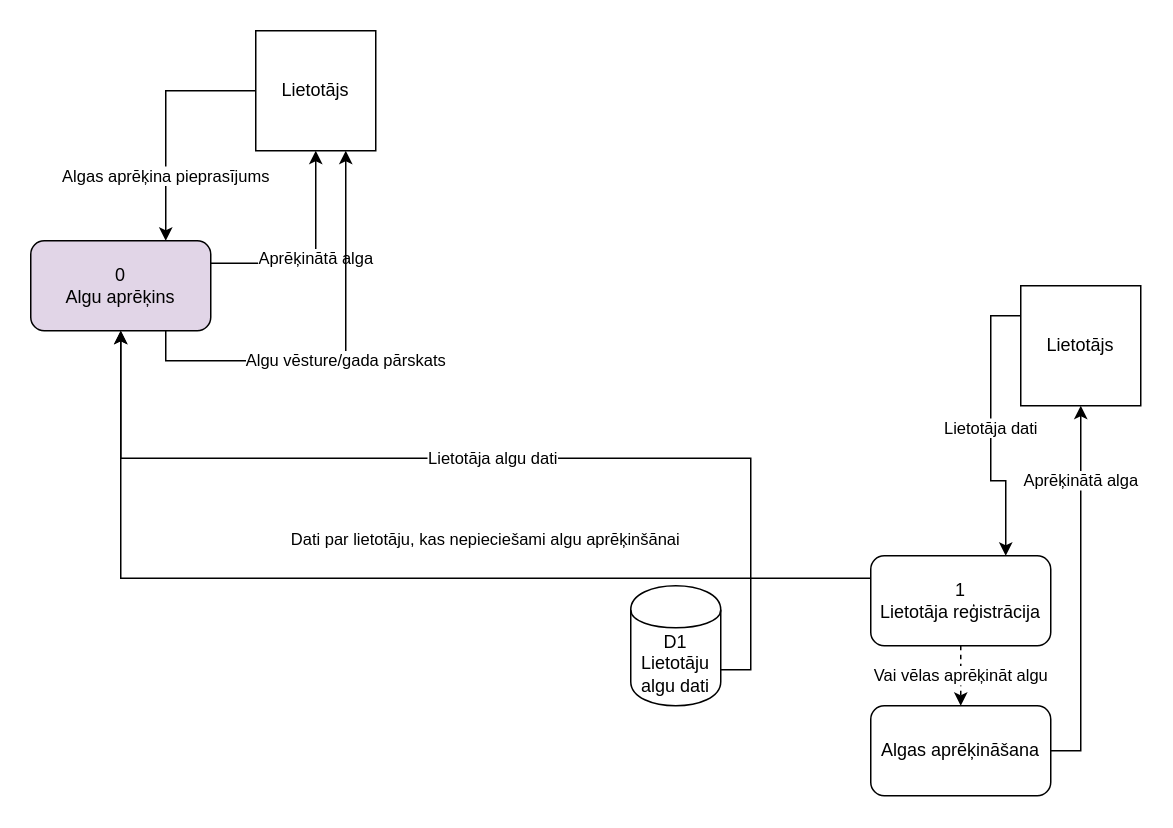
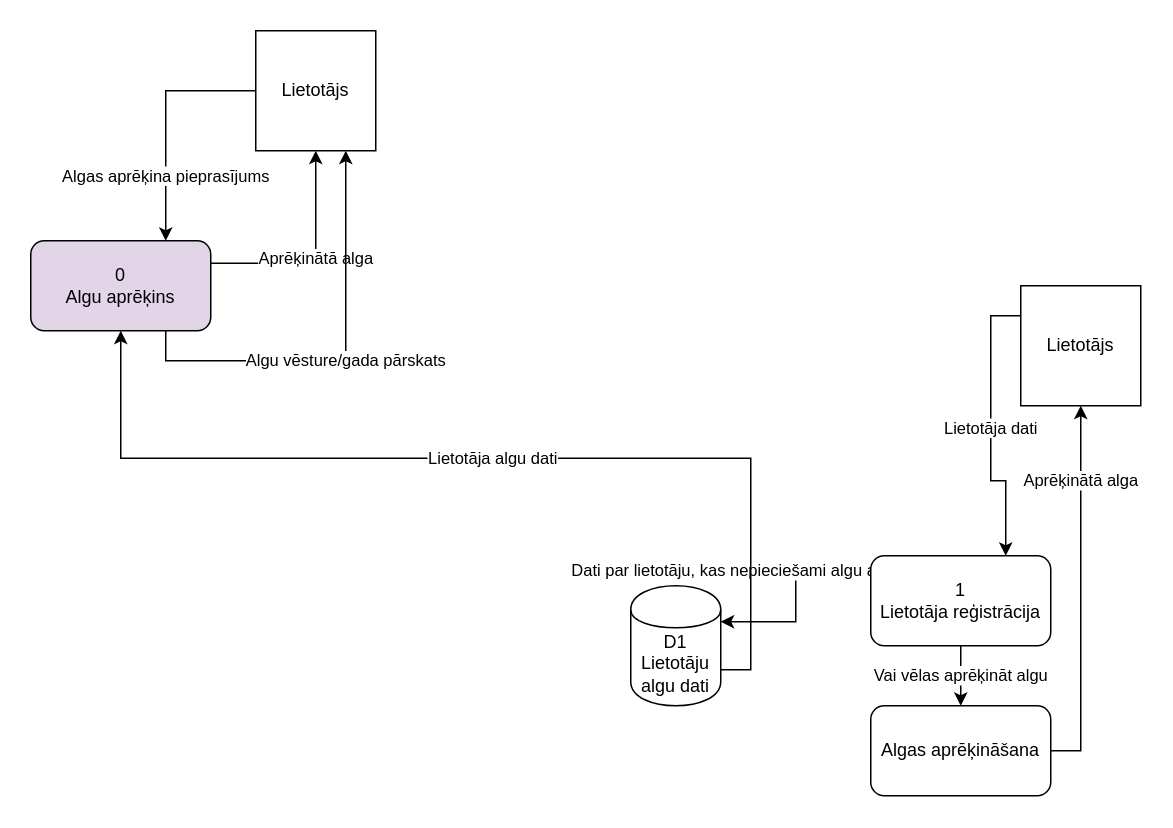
  <mxCell id="0" />
  <mxCell id="1" parent="0" />
  <mxCell id="2" value="Algas aprēķina pieprasījums" style="edgeStyle=orthogonalEdgeStyle;rounded=0;orthogonalLoop=1;jettySize=auto;html=1;exitX=0;exitY=0.5;exitDx=0;exitDy=0;entryX=0.75;entryY=0;entryDx=0;entryDy=0;" parent="1" source="3" target="6" edge="1"><mxGeometry x="0.467" relative="1" as="geometry"><mxPoint as="offset" /></mxGeometry></mxCell>
  <mxCell id="3" value="Lietotājs" style="whiteSpace=wrap;html=1;aspect=fixed;" parent="1" vertex="1"><mxGeometry x="170" y="20" width="80" height="80" as="geometry" /></mxCell>
  <mxCell id="4" value="Aprēķinātā alga" style="edgeStyle=orthogonalEdgeStyle;rounded=0;orthogonalLoop=1;jettySize=auto;html=1;exitX=1;exitY=0.25;exitDx=0;exitDy=0;" parent="1" source="6" target="3" edge="1"><mxGeometry relative="1" as="geometry" /></mxCell>
  <mxCell id="5" value="Algu vēsture/gada pārskats" style="edgeStyle=orthogonalEdgeStyle;rounded=0;orthogonalLoop=1;jettySize=auto;html=1;exitX=0.75;exitY=1;exitDx=0;exitDy=0;entryX=0.75;entryY=1;entryDx=0;entryDy=0;" parent="1" source="6" target="3" edge="1"><mxGeometry relative="1" as="geometry"><mxPoint x="-30" y="260" as="sourcePoint" /></mxGeometry></mxCell>
  <mxCell id="6" value="&lt;span&gt;0&lt;/span&gt;&lt;br&gt;&lt;span&gt;Algu aprēķins&lt;/span&gt;" style="rounded=1;whiteSpace=wrap;html=1;fillColor=#e1d5e7;" parent="1" vertex="1"><mxGeometry x="20" y="160" width="120" height="60" as="geometry" /></mxCell>
- <mxCell id="7" value="Dati par lietotāju, kas nepieciešami algu aprēķinšānai" style="edgeStyle=orthogonalEdgeStyle;rounded=0;orthogonalLoop=1;jettySize=auto;html=1;exitX=0;exitY=0.25;exitDx=0;exitDy=0;" parent="1" source="9" target="6" edge="1"><mxGeometry x="-0.225" y="-21" relative="1" as="geometry"><mxPoint x="1" y="-5" as="offset" /><mxPoint x="490" y="400" as="targetPoint" /></mxGeometry></mxCell>
- <mxCell id="8" value="Vai vēlas aprēķināt algu" style="edgeStyle=orthogonalEdgeStyle;rounded=0;orthogonalLoop=1;jettySize=auto;html=1;exitX=0.5;exitY=1;exitDx=0;exitDy=0;entryX=0.5;entryY=0;entryDx=0;entryDy=0;dashed=1;" parent="1" source="9" target="14" edge="1"><mxGeometry relative="1" as="geometry" /></mxCell>
+ <mxCell id="7" value="Dati par lietotāju, kas nepieciešami algu aprēķinšānai" style="edgeStyle=orthogonalEdgeStyle;rounded=0;orthogonalLoop=1;jettySize=auto;html=1;exitX=0;exitY=0.25;exitDx=0;exitDy=0;entryX=1;entryY=0.3;entryDx=0;entryDy=0;" parent="1" source="9" target="15" edge="1"><mxGeometry x="-0.225" y="-21" relative="1" as="geometry"><mxPoint x="1" y="-5" as="offset" /><mxPoint x="490" y="400" as="targetPoint" /></mxGeometry></mxCell>
+ <mxCell id="8" value="Vai vēlas aprēķināt algu" style="edgeStyle=orthogonalEdgeStyle;rounded=0;orthogonalLoop=1;jettySize=auto;html=1;exitX=0.5;exitY=1;exitDx=0;exitDy=0;entryX=0.5;entryY=0;entryDx=0;entryDy=0;" parent="1" source="9" target="14" edge="1"><mxGeometry relative="1" as="geometry" /></mxCell>
  <mxCell id="9" value="1&lt;br&gt;Lietotāja reģistrācija&lt;br&gt;" style="rounded=1;whiteSpace=wrap;html=1;" parent="1" vertex="1"><mxGeometry x="580" y="370" width="120" height="60" as="geometry" /></mxCell>
  <mxCell id="10" value="Lietotāja dati" style="edgeStyle=orthogonalEdgeStyle;rounded=0;orthogonalLoop=1;jettySize=auto;html=1;exitX=0;exitY=0.25;exitDx=0;exitDy=0;entryX=0.75;entryY=0;entryDx=0;entryDy=0;" parent="1" source="11" target="9" edge="1"><mxGeometry relative="1" as="geometry"><mxPoint x="670" y="360" as="targetPoint" /></mxGeometry></mxCell>
  <mxCell id="11" value="Lietotājs" style="whiteSpace=wrap;html=1;aspect=fixed;" parent="1" vertex="1"><mxGeometry x="680" y="190" width="80" height="80" as="geometry" /></mxCell>
  <mxCell id="12" value="Lietotāja algu dati" style="edgeStyle=orthogonalEdgeStyle;rounded=0;orthogonalLoop=1;jettySize=auto;html=1;exitX=1;exitY=0.7;exitDx=0;exitDy=0;" parent="1" source="15" target="6" edge="1"><mxGeometry relative="1" as="geometry"><mxPoint x="470" y="460" as="sourcePoint" /></mxGeometry></mxCell>
  <mxCell id="13" value="Aprēķinātā alga" style="edgeStyle=orthogonalEdgeStyle;rounded=0;orthogonalLoop=1;jettySize=auto;html=1;exitX=1;exitY=0.5;exitDx=0;exitDy=0;" parent="1" source="14" target="11" edge="1"><mxGeometry x="0.6" relative="1" as="geometry"><mxPoint as="offset" /></mxGeometry></mxCell>
  <mxCell id="14" value="Algas aprēķināšana" style="rounded=1;whiteSpace=wrap;html=1;" parent="1" vertex="1"><mxGeometry x="580" y="470" width="120" height="60" as="geometry" /></mxCell>
  <mxCell id="15" value="&lt;span&gt;D1&lt;/span&gt;&lt;br&gt;&lt;span&gt;Lietotāju algu dati&lt;/span&gt;" style="shape=cylinder;whiteSpace=wrap;html=1;boundedLbl=1;backgroundOutline=1;" parent="1" vertex="1"><mxGeometry x="420" y="390" width="60" height="80" as="geometry" /></mxCell>
